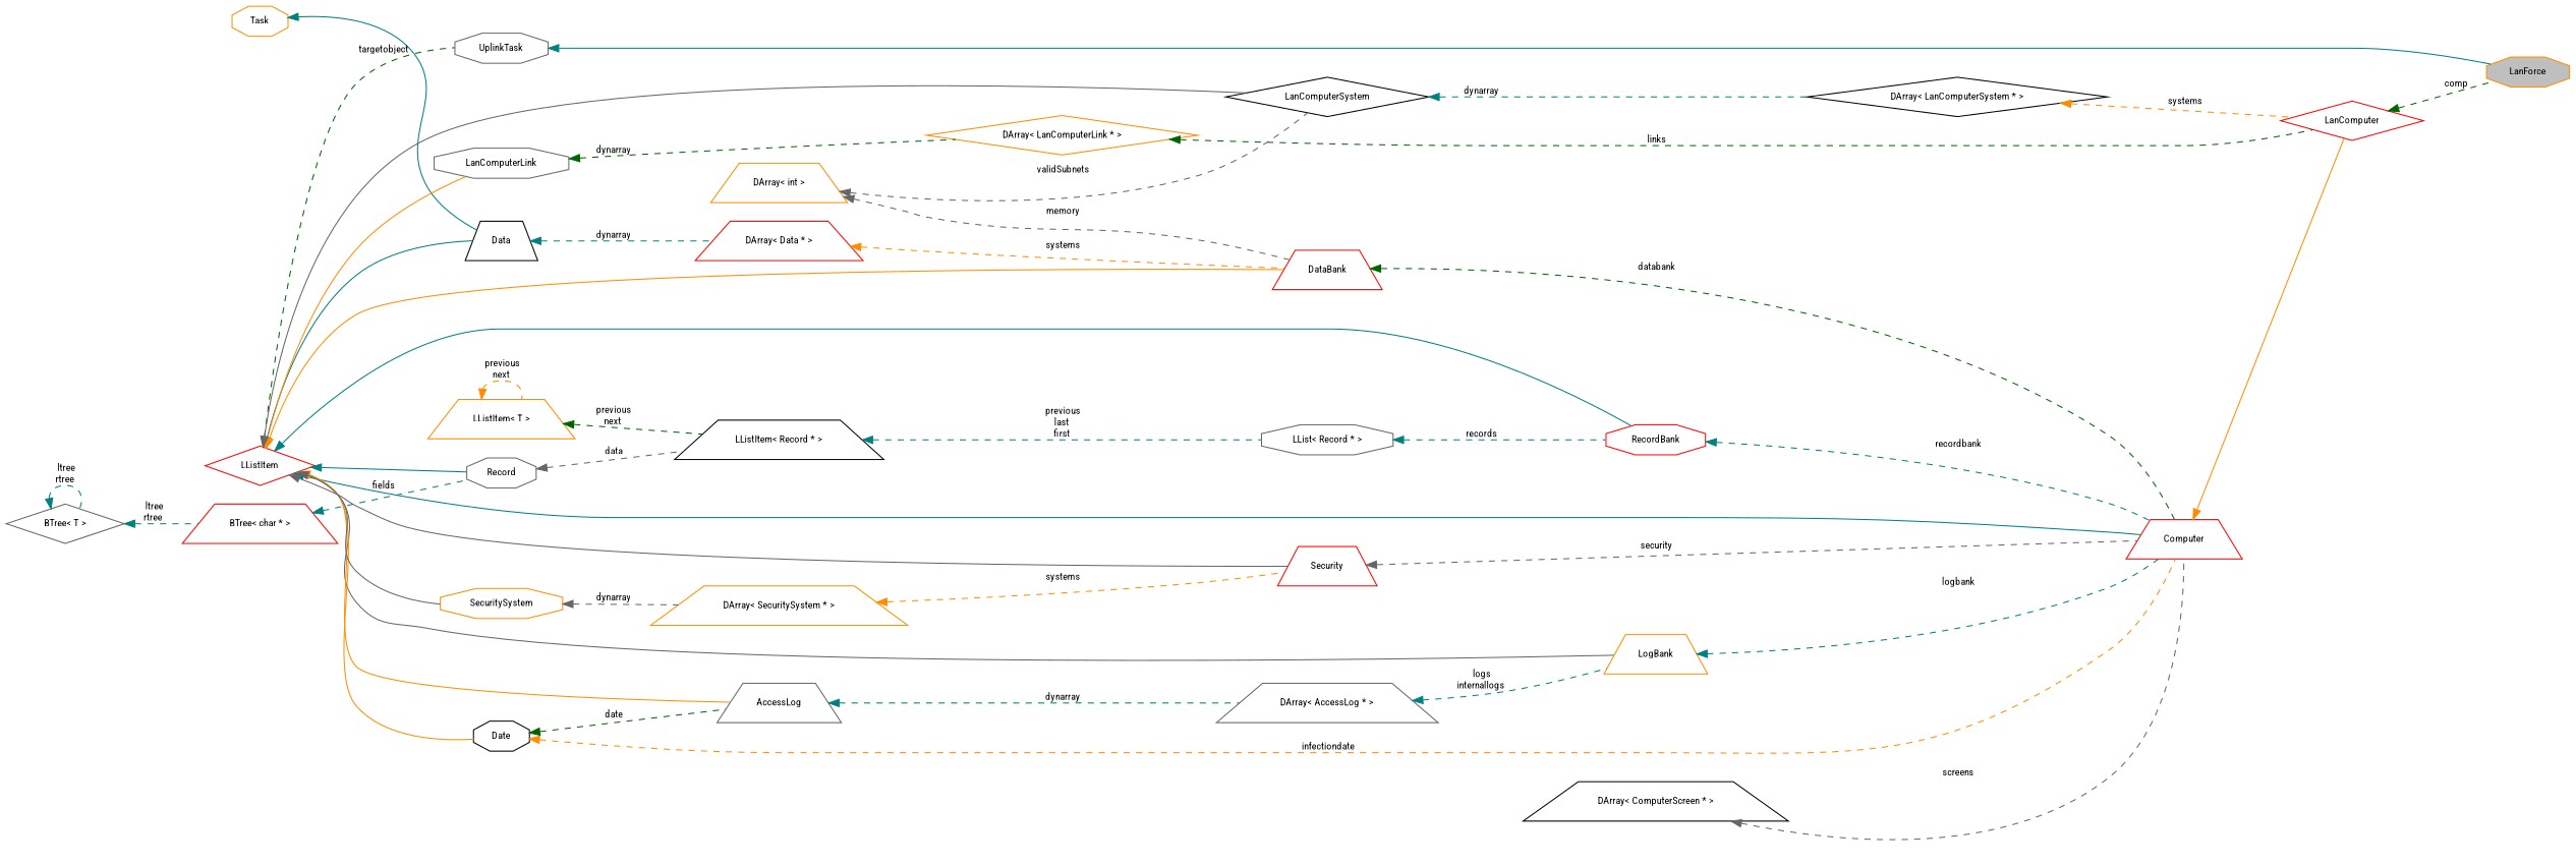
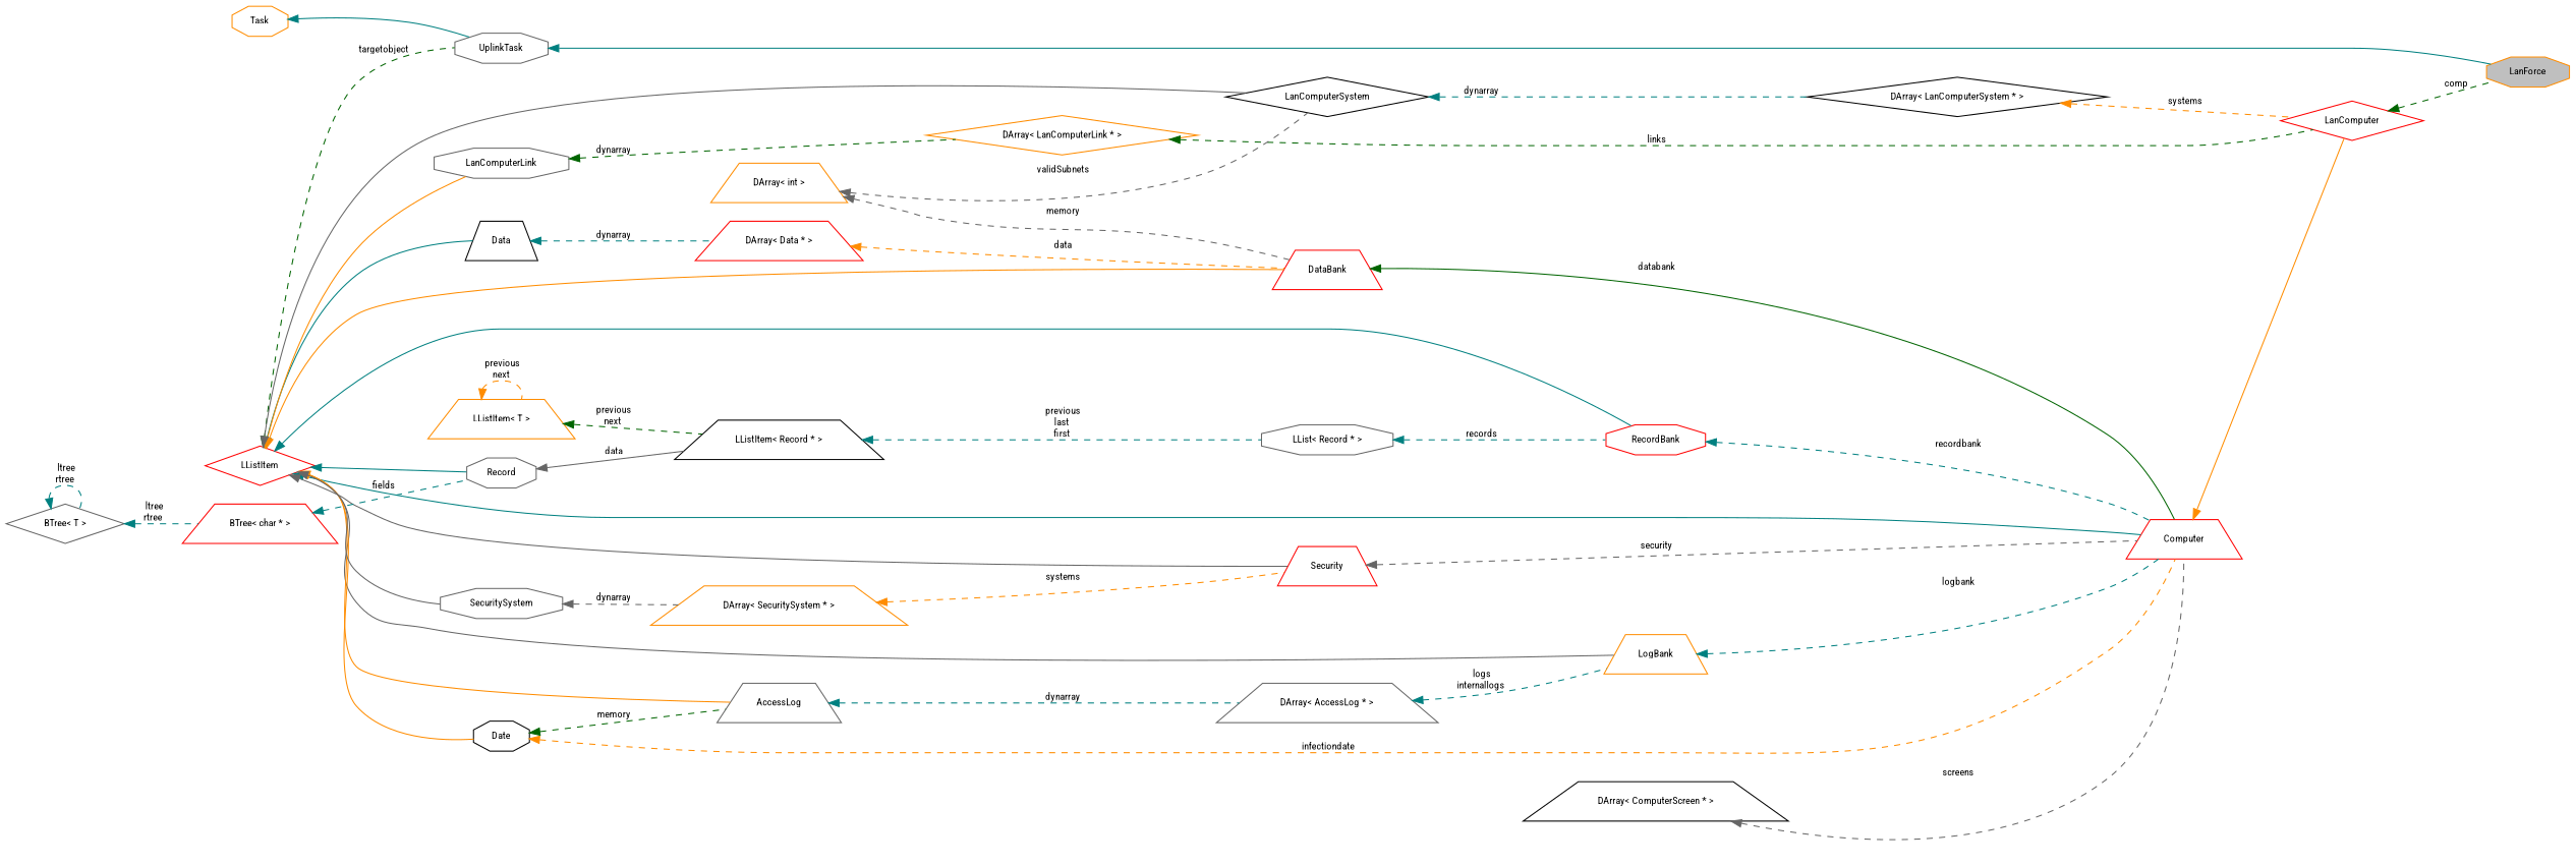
  digraph {
    fontname="Roboto Condensed"
    rankdir=LR
    node [color=darkorange fillcolor=white fontname="Roboto Condensed" fontsize=10 shape=trapezium style=filled]
    edge [color=teal dir=back fontname="Roboto Condensed" fontsize=10 labelfontname=Helvetica labelfontsize=10 style=dashed]
    n1 [fillcolor=grey75 fontcolor=black height=0.2 label=LanForce shape=octagon width=0.4]
    n2 [color=gray40 height=0.2 label=UplinkTask shape=octagon width=0.4]
    n3 [height=0.2 label=Task shape=octagon width=0.4]
    n4 [color=red height=0.2 label=LListItem shape=diamond width=0.4]
    n5 [color=red height=0.2 label=Computer width=0.4]
    n6 [height=0.2 label=LogBank width=0.4]
    n7 [color=gray40 height=0.2 label=AccessLog width=0.4]
    n8 [color=black height=0.2 label=Date shape=octagon width=0.4]
    n9 [color=red height=0.2 label=RecordBank shape=octagon width=0.4]
    n10 [color=gray40 height=0.2 label=Record shape=octagon width=0.4]
    n11 [color=red height=0.2 label=DataBank width=0.4]
    n12 [color=black height=0.2 label=Data width=0.4]
    n13 [color=red height=0.2 label=Security width=0.4]
-   n14 [height=0.2 label=SecuritySystem shape=octagon width=0.4]
+   n14 [color=gray40 height=0.2 label=SecuritySystem shape=octagon width=0.4]
    n15 [color=gray40 height=0.2 label=LanComputerLink shape=octagon width=0.4]
    n16 [color=black height=0.2 label=LanComputerSystem shape=diamond width=0.4]
    n17 [color=red height=0.2 label=LanComputer shape=diamond width=0.4]
    n18 [color=gray40 height=0.2 label="DArray\< AccessLog * \>" width=0.4]
    n19 [color=black height=0.2 label="LListItem\< Record * \>" width=0.4]
    n20 [color=red height=0.2 label="DArray\< Data * \>" width=0.4]
    n21 [height=0.2 label="DArray\< SecuritySystem * \>" width=0.4]
    n22 [height=0.2 label="DArray\< LanComputerLink * \>" shape=diamond width=0.4]
    n23 [color=black height=0.2 label="DArray\< LanComputerSystem * \>" shape=diamond width=0.4]
    n24 [color=gray40 height=0.2 label="LList\< Record * \>" shape=octagon width=0.4]
    n25 [color=red height=0.2 label="BTree\< char * \>" width=0.4]
    n26 [color=gray40 height=0.2 label="BTree\< T \>" shape=diamond width=0.4]
    n27 [height=0.2 label="LListItem\< T \>" width=0.4]
    n28 [height=0.2 label="DArray\< int \>" width=0.4]
    n29 [color=black height=0.2 label="DArray\< ComputerScreen * \>" width=0.4]
    n2 -> n1 [style=solid]
-   n3 -> n12 [style=solid]
+   n3 -> n2 [style=solid]
    n4 -> n2 [color=darkgreen label=" targetobject"]
    n4 -> n5 [style=solid]
    n4 -> n6 [color=gray40 style=solid]
    n4 -> n7 [color=darkorange style=solid]
    n4 -> n8 [color=darkorange style=solid]
    n4 -> n9 [style=solid]
    n4 -> n10 [style=solid]
    n4 -> n11 [color=darkorange style=solid]
    n4 -> n12 [style=solid]
    n4 -> n13 [color=gray40 style=solid]
    n4 -> n14 [color=gray40 style=solid]
    n4 -> n15 [color=darkorange style=solid]
    n4 -> n16 [color=gray40 style=solid]
    n5 -> n17 [color=darkorange style=solid]
    n6 -> n5 [label=" logbank"]
    n7 -> n18 [label=" dynarray"]
    n8 -> n5 [color=darkorange label=" infectiondate"]
-   n8 -> n7 [color=darkgreen label=" date"]
+   n8 -> n7 [color=darkgreen label=" memory"]
    n9 -> n5 [label=" recordbank"]
-   n10 -> n19 [color=gray40 label=" data"]
-   n11 -> n5 [color=darkgreen label=" databank"]
+   n10 -> n19 [color=gray40 label=" data" style=solid]
+   n11 -> n5 [color=darkgreen label=" databank" style=solid]
    n12 -> n20 [label=" dynarray"]
    n13 -> n5 [color=gray40 label=" security"]
    n14 -> n21 [color=gray40 label=" dynarray"]
    n15 -> n22 [color=darkgreen label=" dynarray"]
    n16 -> n23 [label=" dynarray"]
    n17 -> n1 [color=darkgreen label=" comp"]
    n18 -> n6 [label=" logs\ninternallogs"]
    n19 -> n24 [label=" previous\nlast\nfirst"]
-   n20 -> n11 [color=darkorange label=" systems"]
+   n20 -> n11 [color=darkorange label=" data"]
    n21 -> n13 [color=darkorange label=" systems"]
    n22 -> n17 [color=darkgreen label=" links"]
    n23 -> n17 [color=darkorange label=" systems"]
    n24 -> n9 [label=" records"]
    n25 -> n10 [label=" fields"]
    n26 -> n25 [label=" ltree\nrtree"]
    n26 -> n26 [label=" ltree\nrtree"]
    n27 -> n19 [color=darkgreen label=" previous\nnext"]
    n27 -> n27 [color=darkorange label=" previous\nnext"]
    n28 -> n11 [color=gray40 label=" memory"]
    n28 -> n16 [color=gray40 label=" validSubnets"]
    n29 -> n5 [color=gray40 label=" screens"]
  }
